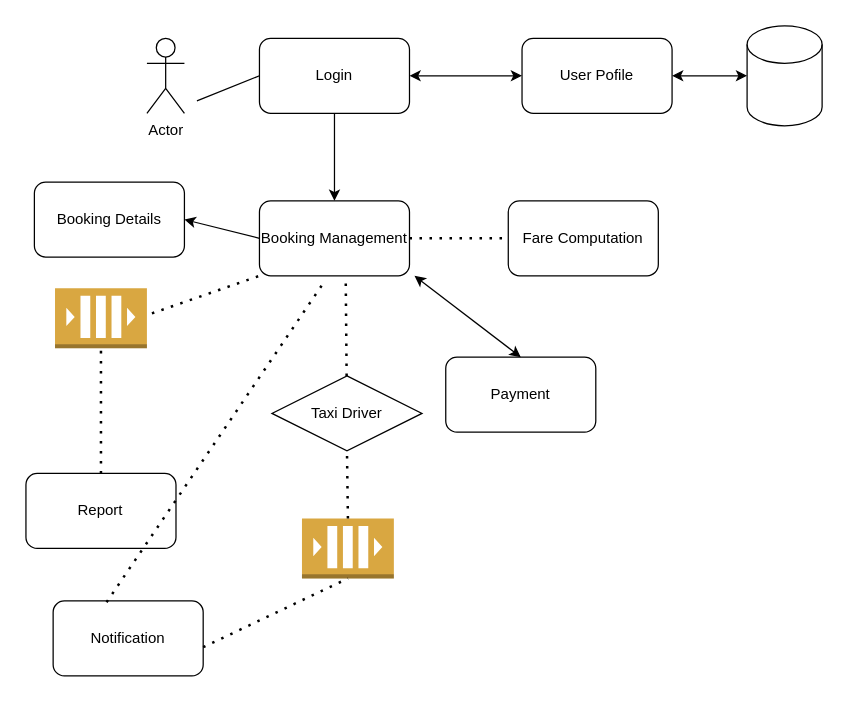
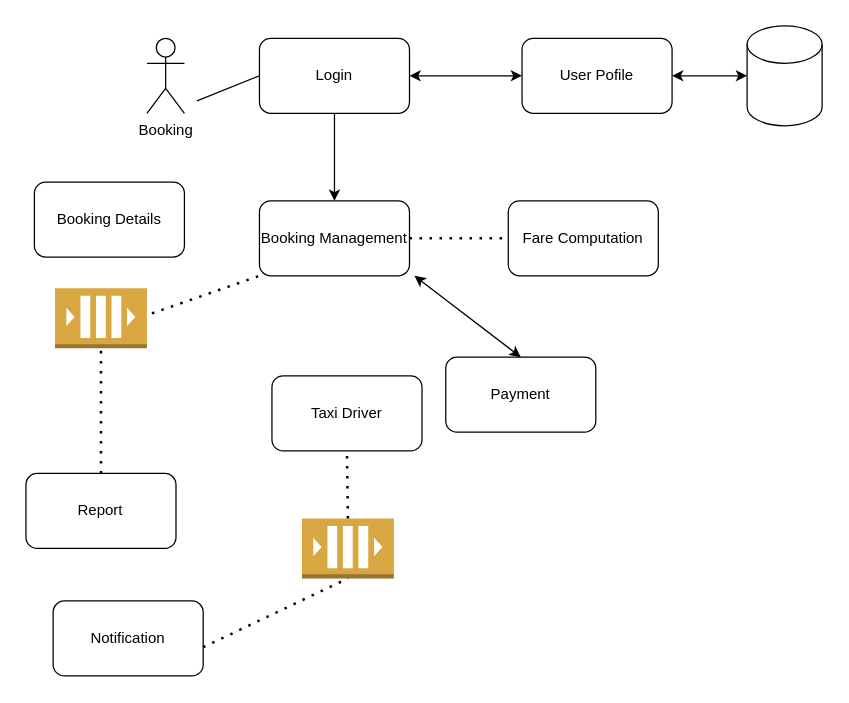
  <mxCell id="0" />
  <mxCell id="1" parent="0" />
  <mxCell id="2" value="Login" style="rounded=1;whiteSpace=wrap;html=1;" vertex="1" parent="1"><mxGeometry x="207" y="30" width="120" height="60" as="geometry" /></mxCell>
- <mxCell id="3" value="Actor" style="shape=umlActor;verticalLabelPosition=bottom;verticalAlign=top;html=1;outlineConnect=0;" vertex="1" parent="1"><mxGeometry x="117" y="30" width="30" height="60" as="geometry" /></mxCell>
+ <mxCell id="3" value="Booking" style="shape=umlActor;verticalLabelPosition=bottom;verticalAlign=top;html=1;outlineConnect=0;" vertex="1" parent="1"><mxGeometry x="117" y="30" width="30" height="60" as="geometry" /></mxCell>
  <mxCell id="4" value="" style="endArrow=none;html=1;rounded=0;entryX=0;entryY=0.5;entryDx=0;entryDy=0;" edge="1" parent="1" target="2"><mxGeometry width="50" height="50" relative="1" as="geometry"><mxPoint x="157" y="80" as="sourcePoint" /><mxPoint x="207" y="30" as="targetPoint" /></mxGeometry></mxCell>
  <mxCell id="5" value="Booking Management" style="rounded=1;whiteSpace=wrap;html=1;" vertex="1" parent="1"><mxGeometry x="207" y="160" width="120" height="60" as="geometry" /></mxCell>
  <mxCell id="6" value="User Pofile" style="rounded=1;whiteSpace=wrap;html=1;" vertex="1" parent="1"><mxGeometry x="417" y="30" width="120" height="60" as="geometry" /></mxCell>
  <mxCell id="7" value="" style="endArrow=classic;startArrow=classic;html=1;rounded=0;entryX=0;entryY=0.5;entryDx=0;entryDy=0;" edge="1" parent="1" target="6"><mxGeometry width="50" height="50" relative="1" as="geometry"><mxPoint x="327" y="60" as="sourcePoint" /><mxPoint x="377" y="10" as="targetPoint" /></mxGeometry></mxCell>
  <mxCell id="8" value="" style="shape=cylinder3;whiteSpace=wrap;html=1;boundedLbl=1;backgroundOutline=1;size=15;" vertex="1" parent="1"><mxGeometry x="597" y="20" width="60" height="80" as="geometry" /></mxCell>
  <mxCell id="9" value="" style="endArrow=classic;startArrow=classic;html=1;rounded=0;entryX=0;entryY=0.5;entryDx=0;entryDy=0;entryPerimeter=0;" edge="1" parent="1" target="8"><mxGeometry width="50" height="50" relative="1" as="geometry"><mxPoint x="537" y="60" as="sourcePoint" /><mxPoint x="587" y="10" as="targetPoint" /></mxGeometry></mxCell>
- <mxCell id="10" value="Taxi Driver" style="rhombus;whiteSpace=wrap;html=1;" vertex="1" parent="1"><mxGeometry x="217" y="300" width="120" height="60" as="geometry" /></mxCell>
+ <mxCell id="10" value="Taxi Driver" style="rounded=1;whiteSpace=wrap;html=1;" vertex="1" parent="1"><mxGeometry x="217" y="300" width="120" height="60" as="geometry" /></mxCell>
  <mxCell id="11" value="" style="endArrow=classic;html=1;rounded=0;entryX=0.5;entryY=0;entryDx=0;entryDy=0;" edge="1" parent="1" target="5"><mxGeometry width="50" height="50" relative="1" as="geometry"><mxPoint x="267" y="90" as="sourcePoint" /><mxPoint x="317" y="40" as="targetPoint" /></mxGeometry></mxCell>
  <mxCell id="12" value="Payment" style="rounded=1;whiteSpace=wrap;html=1;" vertex="1" parent="1"><mxGeometry x="356" y="285" width="120" height="60" as="geometry" /></mxCell>
  <mxCell id="13" value="Fare Computation" style="rounded=1;whiteSpace=wrap;html=1;" vertex="1" parent="1"><mxGeometry x="406" y="160" width="120" height="60" as="geometry" /></mxCell>
  <mxCell id="14" value="" style="endArrow=none;dashed=1;html=1;dashPattern=1 3;strokeWidth=2;rounded=0;" edge="1" parent="1"><mxGeometry width="50" height="50" relative="1" as="geometry"><mxPoint x="327" y="190" as="sourcePoint" /><mxPoint x="401" y="190" as="targetPoint" /></mxGeometry></mxCell>
- <mxCell id="15" value="" style="endArrow=none;dashed=1;html=1;dashPattern=1 3;strokeWidth=2;rounded=0;entryX=0.575;entryY=1.033;entryDx=0;entryDy=0;entryPerimeter=0;" edge="1" parent="1" source="10" target="5"><mxGeometry width="50" height="50" relative="1" as="geometry"><mxPoint x="331" y="300" as="sourcePoint" /><mxPoint x="381" y="250" as="targetPoint" /></mxGeometry></mxCell>
  <mxCell id="16" value="Booking Details" style="rounded=1;whiteSpace=wrap;html=1;" vertex="1" parent="1"><mxGeometry x="27" y="145" width="120" height="60" as="geometry" /></mxCell>
- <mxCell id="17" value="" style="endArrow=classic;html=1;rounded=0;entryX=1;entryY=0.5;entryDx=0;entryDy=0;exitX=0;exitY=0.5;exitDx=0;exitDy=0;" edge="1" parent="1" source="5" target="16"><mxGeometry width="50" height="50" relative="1" as="geometry"><mxPoint x="331" y="300" as="sourcePoint" /><mxPoint x="381" y="250" as="targetPoint" /></mxGeometry></mxCell>
  <mxCell id="18" value="Notification" style="rounded=1;whiteSpace=wrap;html=1;" vertex="1" parent="1"><mxGeometry x="42" y="480" width="120" height="60" as="geometry" /></mxCell>
  <mxCell id="19" value="" style="outlineConnect=0;dashed=0;verticalLabelPosition=bottom;verticalAlign=top;align=center;html=1;shape=mxgraph.aws3.queue;fillColor=#D9A741;gradientColor=none;" vertex="1" parent="1"><mxGeometry x="241" y="414" width="73.5" height="48" as="geometry" /></mxCell>
  <mxCell id="20" value="" style="endArrow=none;dashed=1;html=1;dashPattern=1 3;strokeWidth=2;rounded=0;entryX=0.5;entryY=1;entryDx=0;entryDy=0;exitX=0.5;exitY=0;exitDx=0;exitDy=0;exitPerimeter=0;" edge="1" parent="1" source="19" target="10"><mxGeometry width="50" height="50" relative="1" as="geometry"><mxPoint x="311" y="410" as="sourcePoint" /><mxPoint x="291" y="360" as="targetPoint" /></mxGeometry></mxCell>
  <mxCell id="21" value="Report" style="rounded=1;whiteSpace=wrap;html=1;" vertex="1" parent="1"><mxGeometry x="20.25" y="378" width="120" height="60" as="geometry" /></mxCell>
  <mxCell id="22" value="" style="outlineConnect=0;dashed=0;verticalLabelPosition=bottom;verticalAlign=top;align=center;html=1;shape=mxgraph.aws3.queue;fillColor=#D9A741;gradientColor=none;" vertex="1" parent="1"><mxGeometry x="43.5" y="230" width="73.5" height="48" as="geometry" /></mxCell>
  <mxCell id="23" value="" style="endArrow=none;dashed=1;html=1;dashPattern=1 3;strokeWidth=2;rounded=0;entryX=0;entryY=1;entryDx=0;entryDy=0;" edge="1" parent="1" target="5"><mxGeometry width="50" height="50" relative="1" as="geometry"><mxPoint x="121" y="250" as="sourcePoint" /><mxPoint x="171" y="200" as="targetPoint" /></mxGeometry></mxCell>
  <mxCell id="24" value="" style="endArrow=none;dashed=1;html=1;dashPattern=1 3;strokeWidth=2;rounded=0;exitX=0.5;exitY=0;exitDx=0;exitDy=0;entryX=0.5;entryY=1;entryDx=0;entryDy=0;entryPerimeter=0;" edge="1" parent="1" source="21" target="22"><mxGeometry width="50" height="50" relative="1" as="geometry"><mxPoint x="76" y="320" as="sourcePoint" /><mxPoint x="126" y="270" as="targetPoint" /></mxGeometry></mxCell>
  <mxCell id="25" value="" style="endArrow=none;dashed=1;html=1;dashPattern=1 3;strokeWidth=2;rounded=0;entryX=0.5;entryY=1;entryDx=0;entryDy=0;entryPerimeter=0;exitX=1;exitY=0.617;exitDx=0;exitDy=0;exitPerimeter=0;" edge="1" parent="1" source="18" target="19"><mxGeometry width="50" height="50" relative="1" as="geometry"><mxPoint x="260.25" y="540" as="sourcePoint" /><mxPoint x="310.25" y="490" as="targetPoint" /></mxGeometry></mxCell>
- <mxCell id="26" value="" style="endArrow=none;dashed=1;html=1;dashPattern=1 3;strokeWidth=2;rounded=0;entryX=0.425;entryY=1.1;entryDx=0;entryDy=0;entryPerimeter=0;exitX=0.356;exitY=0.017;exitDx=0;exitDy=0;exitPerimeter=0;" edge="1" parent="1" source="18" target="5"><mxGeometry width="50" height="50" relative="1" as="geometry"><mxPoint x="331" y="450" as="sourcePoint" /><mxPoint x="381" y="400" as="targetPoint" /></mxGeometry></mxCell>
  <mxCell id="27" value="" style="endArrow=classic;startArrow=classic;html=1;rounded=0;entryX=0.5;entryY=0;entryDx=0;entryDy=0;" edge="1" parent="1" target="12"><mxGeometry width="50" height="50" relative="1" as="geometry"><mxPoint x="331" y="220" as="sourcePoint" /><mxPoint x="431" y="290" as="targetPoint" /></mxGeometry></mxCell>
